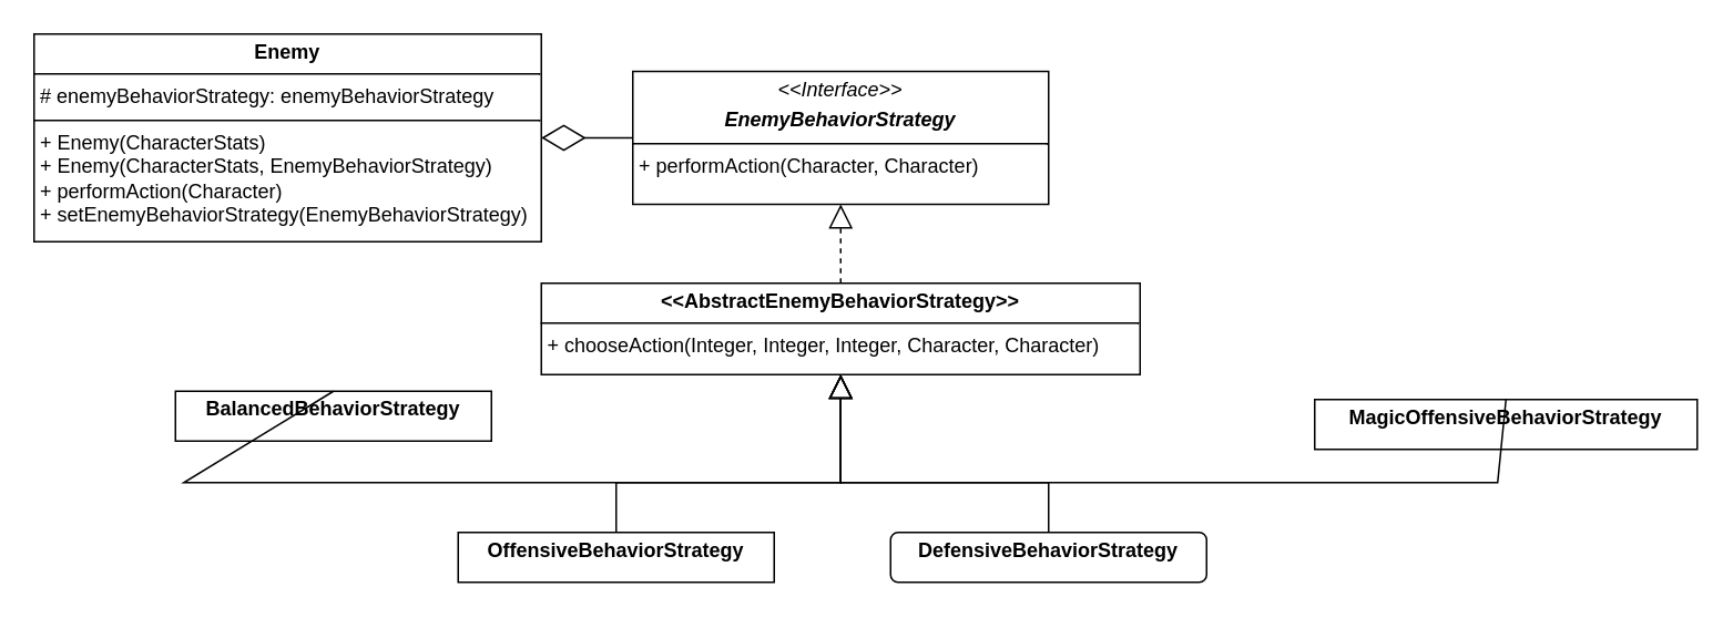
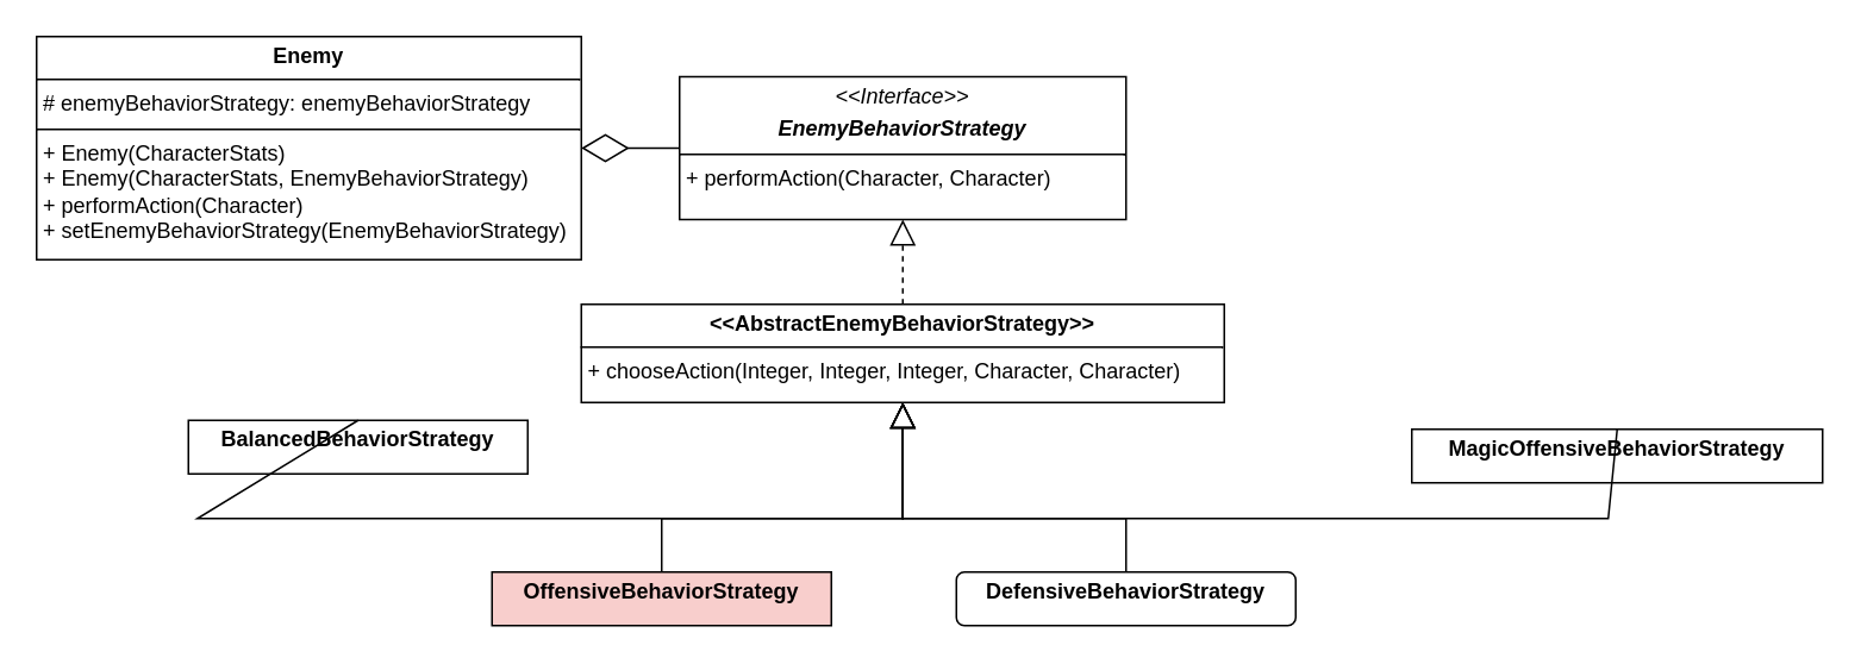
  <mxCell id="0" />
  <mxCell id="1" parent="0" />
  <mxCell id="2" value="&lt;p style=&quot;margin:0px;margin-top:4px;text-align:center;&quot;&gt;&lt;i&gt;&amp;lt;&amp;lt;Interface&amp;gt;&amp;gt;&lt;/i&gt;&lt;br&gt;&lt;/p&gt;&lt;p style=&quot;margin:0px;margin-top:4px;text-align:center;&quot;&gt;&lt;i&gt;&lt;b&gt;EnemyBehaviorStrategy&lt;/b&gt;&lt;/i&gt;&lt;/p&gt;&lt;hr size=&quot;1&quot; style=&quot;border-style:solid;&quot;&gt;&lt;p style=&quot;margin:0px;margin-left:4px;&quot;&gt;+ performAction(Character, Character)&lt;/p&gt;" style="verticalAlign=top;align=left;overflow=fill;html=1;whiteSpace=wrap;" parent="1" vertex="1"><mxGeometry x="380" y="42.5" width="250" height="80" as="geometry" /></mxCell>
  <mxCell id="3" value="&lt;p style=&quot;margin:0px;margin-top:4px;text-align:center;&quot;&gt;&lt;b&gt;BalancedBehaviorStrategy&lt;/b&gt;&lt;/p&gt;&lt;p style=&quot;margin:0px;margin-left:4px;&quot;&gt;&lt;br&gt;&lt;/p&gt;" style="verticalAlign=top;align=left;overflow=fill;html=1;whiteSpace=wrap;" parent="1" vertex="1"><mxGeometry x="105" y="235" width="190" height="30" as="geometry" /></mxCell>
- <mxCell id="4" value="&lt;p style=&quot;margin:0px;margin-top:4px;text-align:center;&quot;&gt;&lt;b&gt;OffensiveBehaviorStrategy&lt;/b&gt;&lt;/p&gt;&lt;p style=&quot;margin:0px;margin-left:4px;&quot;&gt;&lt;br&gt;&lt;/p&gt;" style="verticalAlign=top;align=left;overflow=fill;html=1;whiteSpace=wrap;" parent="1" vertex="1"><mxGeometry x="275" y="320" width="190" height="30" as="geometry" /></mxCell>
+ <mxCell id="4" value="&lt;p style=&quot;margin:0px;margin-top:4px;text-align:center;&quot;&gt;&lt;b&gt;OffensiveBehaviorStrategy&lt;/b&gt;&lt;/p&gt;&lt;p style=&quot;margin:0px;margin-left:4px;&quot;&gt;&lt;br&gt;&lt;/p&gt;" style="verticalAlign=top;align=left;overflow=fill;html=1;whiteSpace=wrap;fillColor=#f8cecc;" parent="1" vertex="1"><mxGeometry x="275" y="320" width="190" height="30" as="geometry" /></mxCell>
  <mxCell id="5" value="&lt;p style=&quot;margin:0px;margin-top:4px;text-align:center;&quot;&gt;&lt;b&gt;DefensiveBehaviorStrategy&lt;/b&gt;&lt;/p&gt;&lt;p style=&quot;margin:0px;margin-left:4px;&quot;&gt;&lt;br&gt;&lt;/p&gt;" style="verticalAlign=top;align=left;overflow=fill;html=1;whiteSpace=wrap;rounded=1;" parent="1" vertex="1"><mxGeometry x="535" y="320" width="190" height="30" as="geometry" /></mxCell>
  <mxCell id="6" value="&lt;p style=&quot;margin:0px;margin-top:4px;text-align:center;&quot;&gt;&lt;b&gt;MagicOffensiveBehaviorStrategy&lt;/b&gt;&lt;/p&gt;&lt;p style=&quot;margin:0px;margin-left:4px;&quot;&gt;&lt;br&gt;&lt;/p&gt;" style="verticalAlign=top;align=left;overflow=fill;html=1;whiteSpace=wrap;" parent="1" vertex="1"><mxGeometry x="790" y="240" width="230" height="30" as="geometry" /></mxCell>
  <mxCell id="7" value="" style="endArrow=diamondThin;endFill=0;endSize=24;html=1;rounded=0;entryX=1;entryY=0.5;entryDx=0;entryDy=0;exitX=0;exitY=0.5;exitDx=0;exitDy=0;" parent="1" source="2" target="12" edge="1"><mxGeometry width="160" relative="1" as="geometry"><mxPoint x="350" y="162.5" as="sourcePoint" /><mxPoint x="270" y="82.5" as="targetPoint" /></mxGeometry></mxCell>
  <mxCell id="8" value="" style="endArrow=block;endFill=0;endSize=12;html=1;rounded=0;exitX=0.5;exitY=0;exitDx=0;exitDy=0;entryX=0.5;entryY=1;entryDx=0;entryDy=0;" parent="1" source="3" target="13" edge="1"><mxGeometry width="160" relative="1" as="geometry"><mxPoint x="350" y="280" as="sourcePoint" /><mxPoint x="510" y="280" as="targetPoint" /><Array as="points"><mxPoint x="110" y="290" /><mxPoint x="505" y="290" /></Array></mxGeometry></mxCell>
  <mxCell id="9" value="" style="endArrow=block;endFill=0;endSize=12;html=1;rounded=0;exitX=0.5;exitY=0;exitDx=0;exitDy=0;entryX=0.5;entryY=1;entryDx=0;entryDy=0;" parent="1" source="4" target="13" edge="1"><mxGeometry width="160" relative="1" as="geometry"><mxPoint x="120" y="330" as="sourcePoint" /><mxPoint x="515" y="250" as="targetPoint" /><Array as="points"><mxPoint x="370" y="290" /><mxPoint x="505" y="290" /></Array></mxGeometry></mxCell>
  <mxCell id="10" value="" style="endArrow=block;endFill=0;endSize=12;html=1;rounded=0;exitX=0.5;exitY=0;exitDx=0;exitDy=0;entryX=0.5;entryY=1;entryDx=0;entryDy=0;" parent="1" source="5" target="13" edge="1"><mxGeometry width="160" relative="1" as="geometry"><mxPoint x="130" y="340" as="sourcePoint" /><mxPoint x="525" y="260" as="targetPoint" /><Array as="points"><mxPoint x="630" y="290" /><mxPoint x="505" y="290" /></Array></mxGeometry></mxCell>
  <mxCell id="11" value="" style="endArrow=block;endFill=0;endSize=12;html=1;rounded=0;exitX=0.5;exitY=0;exitDx=0;exitDy=0;entryX=0.5;entryY=1;entryDx=0;entryDy=0;" parent="1" source="6" target="13" edge="1"><mxGeometry width="160" relative="1" as="geometry"><mxPoint x="120" y="420" as="sourcePoint" /><mxPoint x="515" y="340" as="targetPoint" /><Array as="points"><mxPoint x="900" y="290" /><mxPoint x="505" y="290" /></Array></mxGeometry></mxCell>
  <mxCell id="12" value="&lt;p style=&quot;margin:0px;margin-top:4px;text-align:center;&quot;&gt;&lt;b&gt;Enemy&lt;/b&gt;&lt;/p&gt;&lt;hr size=&quot;1&quot; style=&quot;border-style:solid;&quot;&gt;&lt;p style=&quot;margin:0px;margin-left:4px;&quot;&gt;# enemyBehaviorStrategy: enemyBehaviorStrategy&lt;/p&gt;&lt;hr size=&quot;1&quot; style=&quot;border-style:solid;&quot;&gt;&lt;p style=&quot;margin:0px;margin-left:4px;&quot;&gt;+ Enemy(CharacterStats)&lt;/p&gt;&lt;p style=&quot;margin:0px;margin-left:4px;&quot;&gt;+ Enemy(CharacterStats, EnemyBehaviorStrategy)&lt;/p&gt;&lt;p style=&quot;margin:0px;margin-left:4px;&quot;&gt;+ performAction(Character)&lt;/p&gt;&lt;p style=&quot;margin:0px;margin-left:4px;&quot;&gt;+ setEnemyBehaviorStrategy(EnemyBehaviorStrategy)&lt;/p&gt;" style="verticalAlign=top;align=left;overflow=fill;html=1;whiteSpace=wrap;" parent="1" vertex="1"><mxGeometry y="20" width="305" height="125" as="geometry" x="20" /></mxCell>
  <mxCell id="13" value="&lt;p style=&quot;margin:0px;margin-top:4px;text-align:center;&quot;&gt;&lt;b&gt;&amp;lt;&amp;lt;AbstractEnemyBehaviorStrategy&amp;gt;&amp;gt;&lt;/b&gt;&lt;/p&gt;&lt;hr size=&quot;1&quot; style=&quot;border-style:solid;&quot;&gt;&lt;p style=&quot;margin:0px;margin-left:4px;&quot;&gt;+ chooseAction(Integer, Integer, Integer, Character, Character)&lt;/p&gt;" style="verticalAlign=top;align=left;overflow=fill;html=1;whiteSpace=wrap;" vertex="1" parent="1"><mxGeometry x="325" y="170" width="360" height="55" as="geometry" /></mxCell>
  <mxCell id="14" value="" style="endArrow=block;dashed=1;endFill=0;endSize=12;html=1;rounded=0;entryX=0.5;entryY=1;entryDx=0;entryDy=0;exitX=0.5;exitY=0;exitDx=0;exitDy=0;" edge="1" parent="1" source="13" target="2"><mxGeometry width="160" relative="1" as="geometry"><mxPoint x="280" y="280" as="sourcePoint" /><mxPoint x="440" y="280" as="targetPoint" /></mxGeometry></mxCell>
